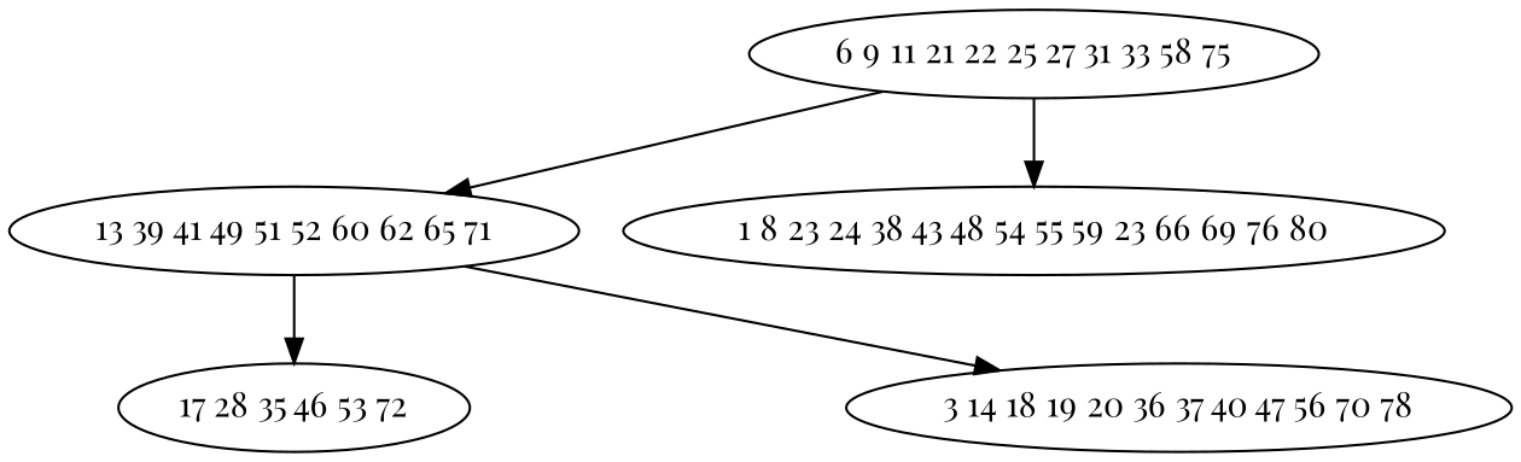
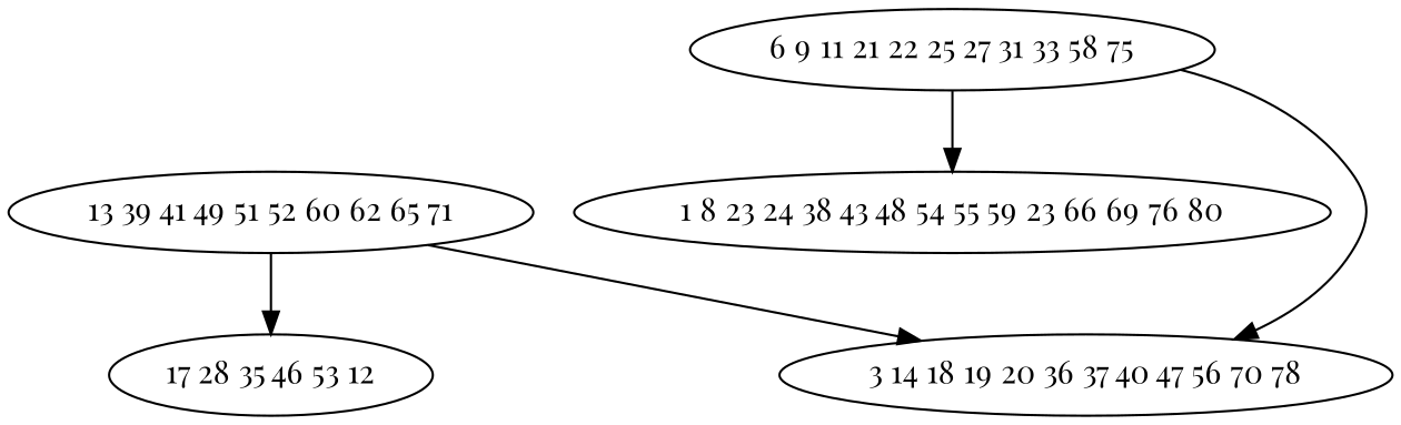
  digraph {
    fontname="Playfair Display"
    node [fontname="Playfair Display"]
    edge [fontname="Playfair Display"]
    n1 [label="6 9 11 21 22 25 27 31 33 58 75"]
    n2 [label="13 39 41 49 51 52 60 62 65 71"]
    n3 [label="1 8 23 24 38 43 48 54 55 59 23 66 69 76 80"]
    n4 [label="3 14 18 19 20 36 37 40 47 56 70 78"]
-   n5 [label="17 28 35 46 53 72"]
-   n1 -> n2
+   n5 [label="17 28 35 46 53 12"]
+   n1 -> n4
    n1 -> n3
    n2 -> n4
    n2 -> n5
  }
